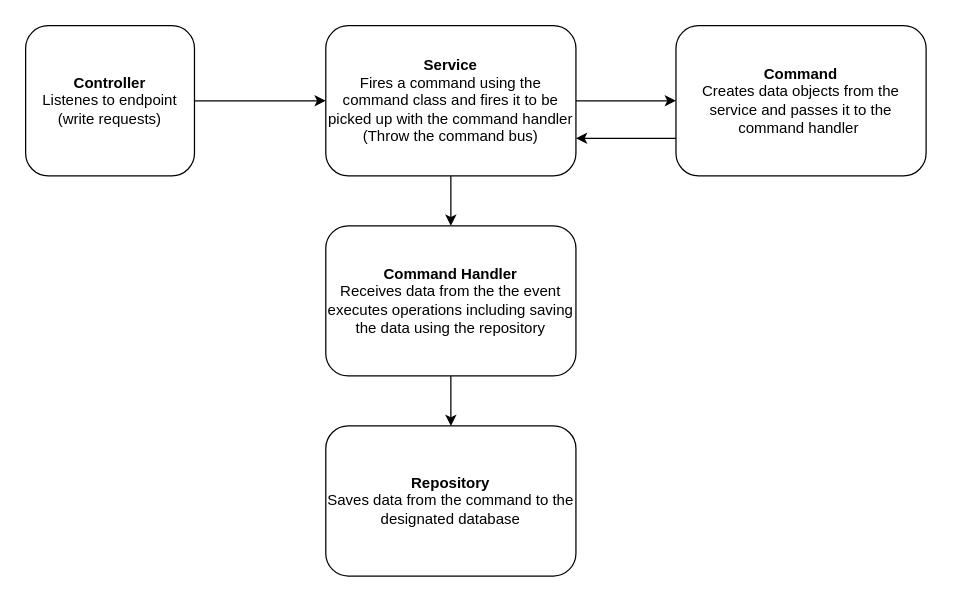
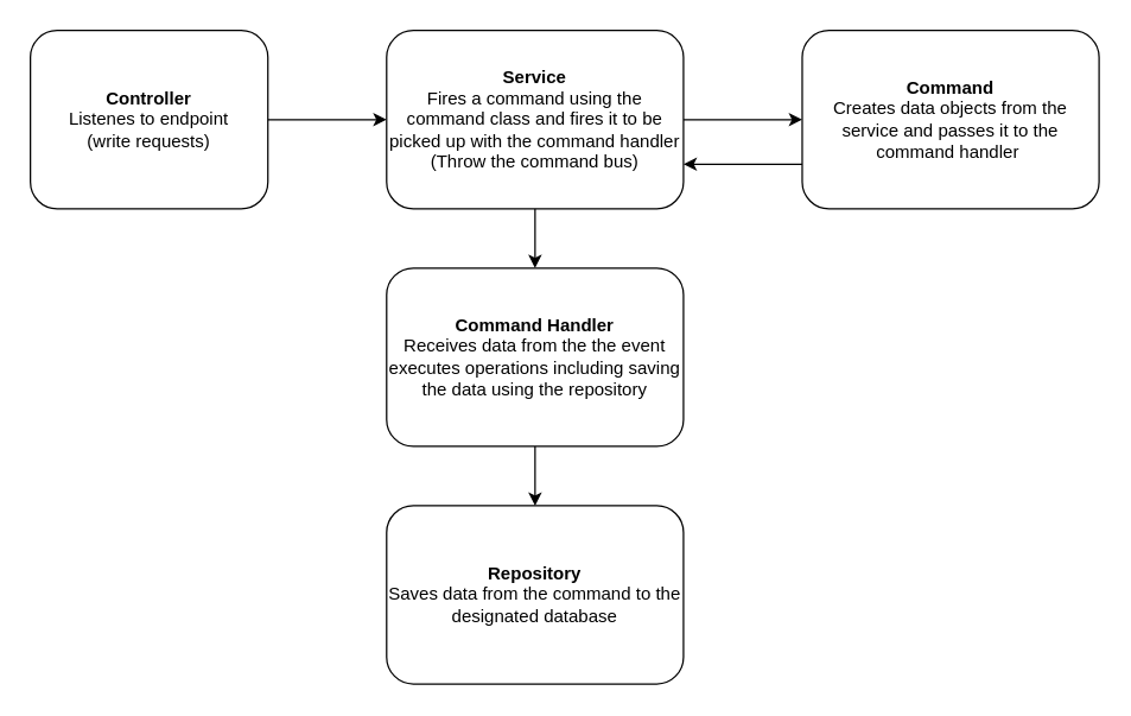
  <mxCell id="0" />
  <mxCell id="1" parent="0" />
  <mxCell id="2" style="edgeStyle=orthogonalEdgeStyle;rounded=0;orthogonalLoop=1;jettySize=auto;html=1;exitX=1;exitY=0.5;exitDx=0;exitDy=0;entryX=0;entryY=0.5;entryDx=0;entryDy=0;" edge="1" parent="1" source="3" target="6"><mxGeometry relative="1" as="geometry" /></mxCell>
- <mxCell id="3" value="&lt;b&gt;Controller&lt;br&gt;&lt;/b&gt;Listenes to endpoint&lt;br&gt;(write requests)" style="rounded=1;whiteSpace=wrap;html=1;" vertex="1" parent="1"><mxGeometry x="20" y="20" width="135" height="120" as="geometry" /></mxCell>
+ <mxCell id="3" value="&lt;b&gt;Controller&lt;br&gt;&lt;/b&gt;Listenes to endpoint&lt;br&gt;(write requests)" style="rounded=1;whiteSpace=wrap;html=1;" vertex="1" parent="1"><mxGeometry x="20" y="20" width="160" height="120" as="geometry" /></mxCell>
  <mxCell id="4" style="edgeStyle=orthogonalEdgeStyle;rounded=0;orthogonalLoop=1;jettySize=auto;html=1;exitX=1;exitY=0.5;exitDx=0;exitDy=0;entryX=0;entryY=0.5;entryDx=0;entryDy=0;" edge="1" parent="1" source="6" target="8"><mxGeometry relative="1" as="geometry" /></mxCell>
  <mxCell id="5" style="edgeStyle=orthogonalEdgeStyle;rounded=0;orthogonalLoop=1;jettySize=auto;html=1;entryX=0.5;entryY=0;entryDx=0;entryDy=0;" edge="1" parent="1" source="6" target="10"><mxGeometry relative="1" as="geometry" /></mxCell>
  <mxCell id="6" value="&lt;b&gt;Service&lt;br&gt;&lt;/b&gt;Fires a command using the command class and fires it to be picked up with the command handler (Throw the command bus)" style="rounded=1;whiteSpace=wrap;html=1;" vertex="1" parent="1"><mxGeometry x="260" y="20" width="200" height="120" as="geometry" /></mxCell>
  <mxCell id="7" style="edgeStyle=orthogonalEdgeStyle;rounded=0;orthogonalLoop=1;jettySize=auto;html=1;exitX=0;exitY=0.75;exitDx=0;exitDy=0;entryX=1;entryY=0.75;entryDx=0;entryDy=0;" edge="1" parent="1" source="8" target="6"><mxGeometry relative="1" as="geometry" /></mxCell>
  <mxCell id="8" value="&lt;b&gt;Command&lt;br&gt;&lt;/b&gt;Creates data objects from the service and passes it to the command handler&amp;nbsp;" style="rounded=1;whiteSpace=wrap;html=1;" vertex="1" parent="1"><mxGeometry x="540" y="20" width="200" height="120" as="geometry" /></mxCell>
  <mxCell id="9" style="edgeStyle=orthogonalEdgeStyle;rounded=0;orthogonalLoop=1;jettySize=auto;html=1;exitX=0.5;exitY=1;exitDx=0;exitDy=0;entryX=0.5;entryY=0;entryDx=0;entryDy=0;" edge="1" parent="1" source="10" target="11"><mxGeometry relative="1" as="geometry"><mxPoint x="325" y="300" as="targetPoint" /></mxGeometry></mxCell>
  <mxCell id="10" value="&lt;b&gt;Command Handler&lt;br&gt;&lt;/b&gt;Receives data from the the event executes operations including saving the data using the repository" style="rounded=1;whiteSpace=wrap;html=1;" vertex="1" parent="1"><mxGeometry x="260" y="180" width="200" height="120" as="geometry" /></mxCell>
  <mxCell id="11" value="&lt;b&gt;Repository&lt;br&gt;&lt;/b&gt;Saves data from the command to the designated database" style="rounded=1;whiteSpace=wrap;html=1;" vertex="1" parent="1"><mxGeometry x="260" y="340" width="200" height="120" as="geometry" /></mxCell>
